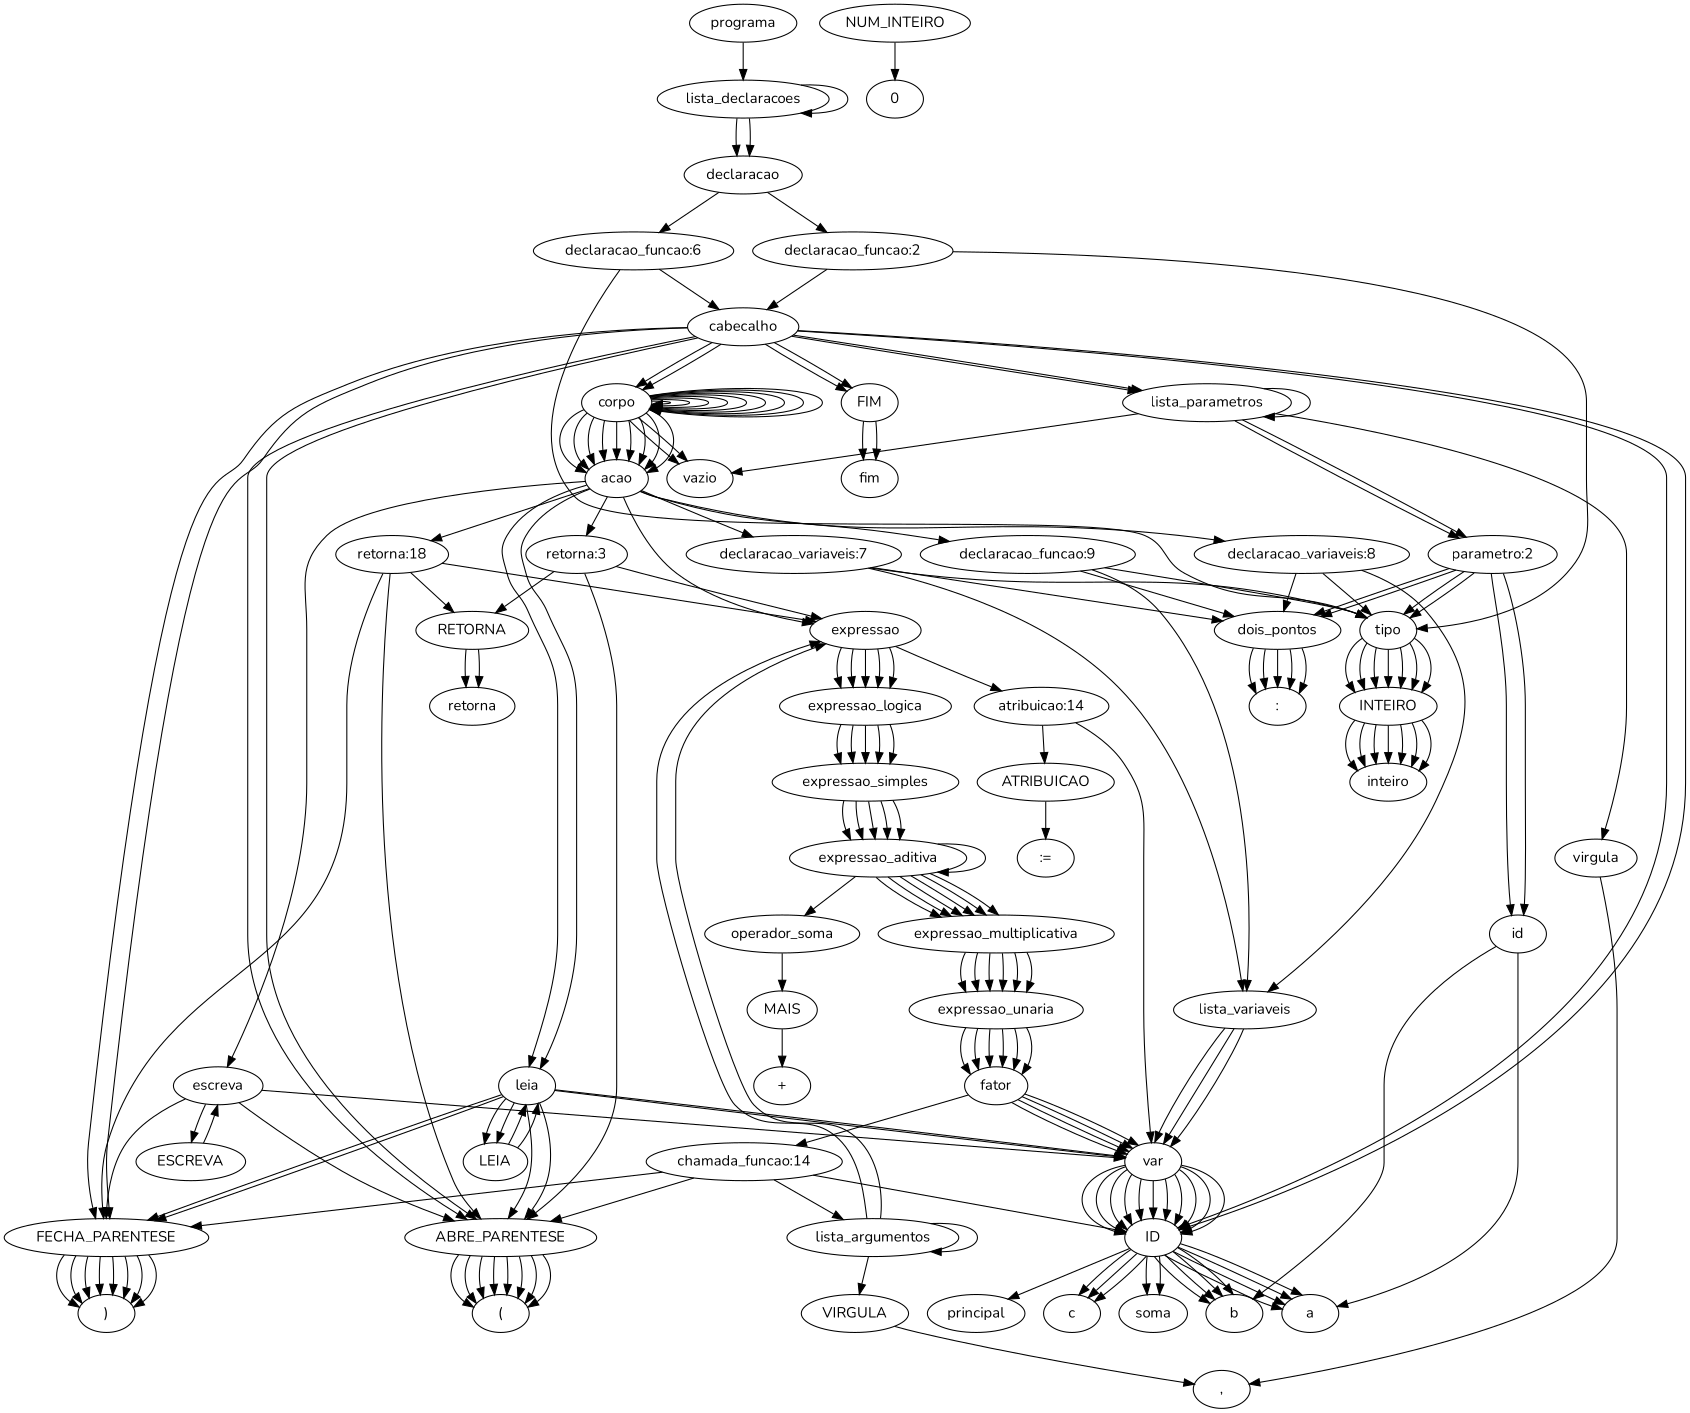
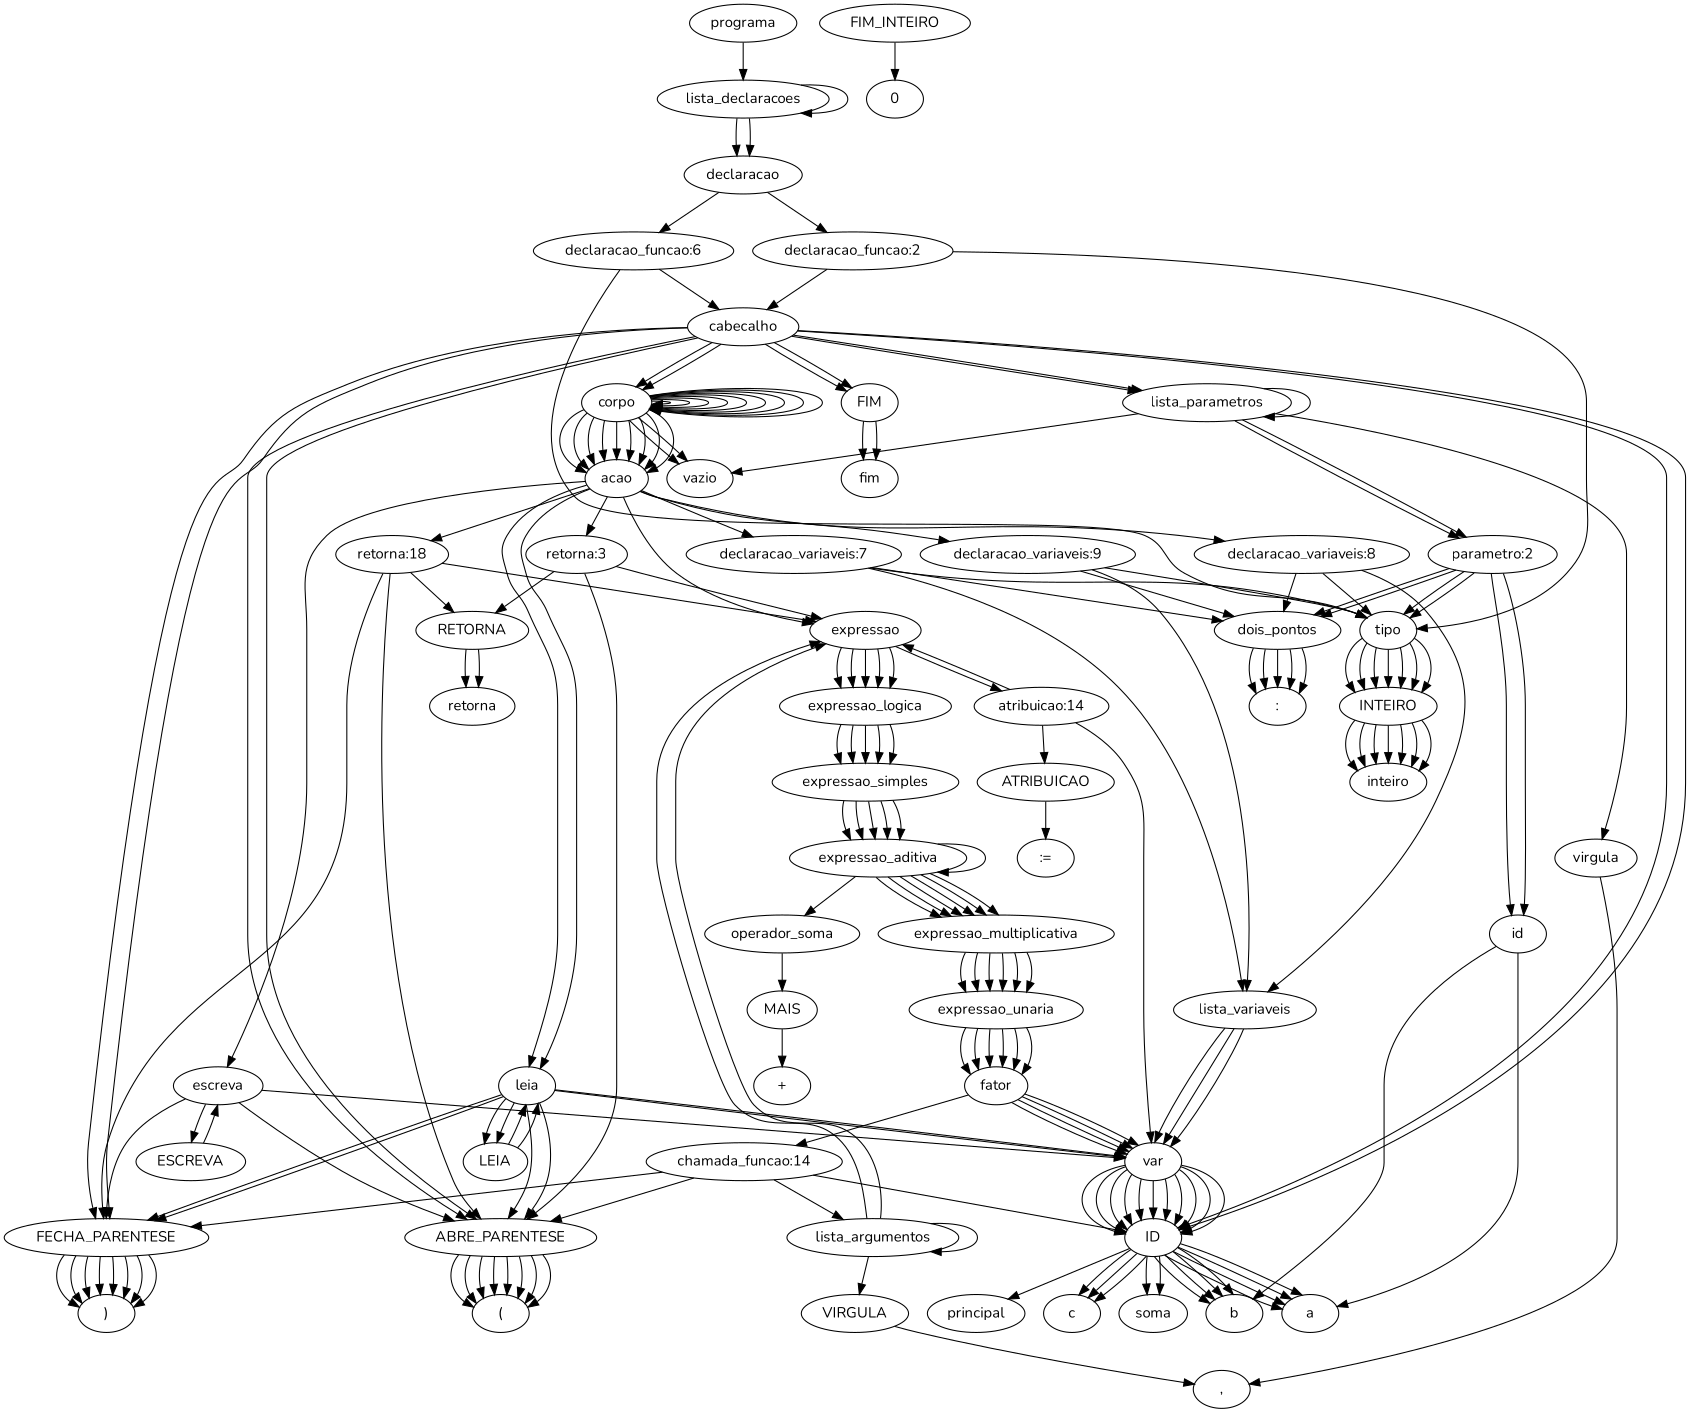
  digraph {
    fontname=Nunito
    node [fontname=Nunito]
    edge [fontname=Nunito]
    programa
    lista_declaracoes
    declaracao
    "declaracao_funcao:2"
    "declaracao_funcao:6"
    tipo
    cabecalho
    INTEIRO
    ID
    ABRE_PARENTESE
    lista_parametros
    FECHA_PARENTESE
    corpo
    FIM
    inteiro
    soma
    a
    b
    principal
    c
    "("
    "parametro:2"
    virgula
    vazio
    ")"
    acao
    fim
    dois_pontos
    id
    ","
    ":"
    "retorna:3"
    expressao
    "declaracao_variaveis:7"
    "declaracao_variaveis:8"
-   "declaracao_variaveis:9" [label="declaracao_funcao:9"]
+   "declaracao_variaveis:9"
    leia
    escreva
    "retorna:18"
    RETORNA
    expressao_logica
    "atribuicao:14"
    lista_variaveis
    var
    LEIA
    ESCREVA
    retorna
    expressao_simples
    ATRIBUICAO
    expressao_aditiva
    expressao_multiplicativa
    operador_soma
    expressao_unaria
    MAIS
    fator
    "chamada_funcao:14"
    lista_argumentos
    "+"
    ":="
    VIRGULA
-   NUM_INTEIRO
+   NUM_INTEIRO [label=FIM_INTEIRO]
    0
    programa -> lista_declaracoes
    lista_declaracoes -> lista_declaracoes
    lista_declaracoes -> declaracao
    lista_declaracoes -> declaracao
    declaracao -> "declaracao_funcao:2"
    declaracao -> "declaracao_funcao:6"
    "declaracao_funcao:2" -> tipo
    "declaracao_funcao:2" -> cabecalho
    "declaracao_funcao:6" -> tipo
    "declaracao_funcao:6" -> cabecalho
    tipo -> INTEIRO
    tipo -> INTEIRO
    tipo -> INTEIRO
    tipo -> INTEIRO
    tipo -> INTEIRO
    tipo -> INTEIRO
    tipo -> INTEIRO
    cabecalho -> ID
    cabecalho -> ID
    cabecalho -> ABRE_PARENTESE
    cabecalho -> ABRE_PARENTESE
    cabecalho -> lista_parametros
    cabecalho -> lista_parametros
    cabecalho -> FECHA_PARENTESE
    cabecalho -> FECHA_PARENTESE
    cabecalho -> corpo
    cabecalho -> corpo
    cabecalho -> FIM
    cabecalho -> FIM
    INTEIRO -> inteiro
    INTEIRO -> inteiro
    INTEIRO -> inteiro
    INTEIRO -> inteiro
    INTEIRO -> inteiro
    INTEIRO -> inteiro
    INTEIRO -> inteiro
    ID -> soma
    ID -> soma
    ID -> a
    ID -> a
    ID -> a
    ID -> a
    ID -> b
    ID -> b
    ID -> b
    ID -> b
    ID -> principal
    ID -> c
    ID -> c
    ID -> c
    ABRE_PARENTESE -> "("
    ABRE_PARENTESE -> "("
    ABRE_PARENTESE -> "("
    ABRE_PARENTESE -> "("
    ABRE_PARENTESE -> "("
    ABRE_PARENTESE -> "("
    ABRE_PARENTESE -> "("
    ABRE_PARENTESE -> "("
    lista_parametros -> lista_parametros
    lista_parametros -> "parametro:2"
    lista_parametros -> "parametro:2"
    lista_parametros -> virgula
    lista_parametros -> vazio
    FECHA_PARENTESE -> ")"
    FECHA_PARENTESE -> ")"
    FECHA_PARENTESE -> ")"
    FECHA_PARENTESE -> ")"
    FECHA_PARENTESE -> ")"
    FECHA_PARENTESE -> ")"
    FECHA_PARENTESE -> ")"
    FECHA_PARENTESE -> ")"
    corpo -> corpo
    corpo -> corpo
    corpo -> corpo
    corpo -> corpo
    corpo -> corpo
    corpo -> corpo
    corpo -> corpo
    corpo -> corpo
    corpo -> corpo
    corpo -> vazio
    corpo -> vazio
    corpo -> acao
    corpo -> acao
    corpo -> acao
    corpo -> acao
    corpo -> acao
    corpo -> acao
    corpo -> acao
    corpo -> acao
    corpo -> acao
    FIM -> fim
    FIM -> fim
    "parametro:2" -> tipo
    "parametro:2" -> tipo
    "parametro:2" -> dois_pontos
    "parametro:2" -> dois_pontos
    "parametro:2" -> id
    "parametro:2" -> id
    virgula -> ","
    acao -> "retorna:3"
    acao -> expressao
    acao -> "declaracao_variaveis:7"
    acao -> "declaracao_variaveis:8"
    acao -> "declaracao_variaveis:9"
    acao -> leia
    acao -> leia
    acao -> escreva
    acao -> "retorna:18"
    dois_pontos -> ":"
    dois_pontos -> ":"
    dois_pontos -> ":"
    dois_pontos -> ":"
    dois_pontos -> ":"
    id -> a
    id -> b
    "retorna:3" -> ABRE_PARENTESE
    "retorna:3" -> expressao
    "retorna:3" -> RETORNA
    expressao -> expressao_logica
    expressao -> expressao_logica
    expressao -> expressao_logica
    expressao -> expressao_logica
    expressao -> expressao_logica
    expressao -> "atribuicao:14"
    "declaracao_variaveis:7" -> tipo
    "declaracao_variaveis:7" -> dois_pontos
    "declaracao_variaveis:7" -> lista_variaveis
    "declaracao_variaveis:8" -> tipo
    "declaracao_variaveis:8" -> dois_pontos
    "declaracao_variaveis:8" -> lista_variaveis
    "declaracao_variaveis:9" -> tipo
    "declaracao_variaveis:9" -> dois_pontos
    "declaracao_variaveis:9" -> lista_variaveis
    leia -> ABRE_PARENTESE
    leia -> ABRE_PARENTESE
    leia -> FECHA_PARENTESE
    leia -> FECHA_PARENTESE
    leia -> var
    leia -> var
    leia -> LEIA
    leia -> LEIA
    escreva -> ABRE_PARENTESE
    escreva -> FECHA_PARENTESE
    escreva -> var
    escreva -> ESCREVA
    "retorna:18" -> ABRE_PARENTESE
    "retorna:18" -> FECHA_PARENTESE
    "retorna:18" -> expressao
    "retorna:18" -> RETORNA
    RETORNA -> retorna
    RETORNA -> retorna
    expressao_logica -> expressao_simples
    expressao_logica -> expressao_simples
    expressao_logica -> expressao_simples
    expressao_logica -> expressao_simples
    expressao_logica -> expressao_simples
+   "atribuicao:14" -> expressao
    "atribuicao:14" -> var
    "atribuicao:14" -> ATRIBUICAO
    lista_variaveis -> var
    lista_variaveis -> var
    lista_variaveis -> var
    var -> ID
    var -> ID
    var -> ID
    var -> ID
    var -> ID
    var -> ID
    var -> ID
    var -> ID
    var -> ID
    var -> ID
    var -> ID
    LEIA -> leia
    LEIA -> leia
    ESCREVA -> escreva
    expressao_simples -> expressao_aditiva
    expressao_simples -> expressao_aditiva
    expressao_simples -> expressao_aditiva
    expressao_simples -> expressao_aditiva
    expressao_simples -> expressao_aditiva
    ATRIBUICAO -> ":="
    expressao_aditiva -> expressao_aditiva
    expressao_aditiva -> expressao_multiplicativa
    expressao_aditiva -> expressao_multiplicativa
    expressao_aditiva -> expressao_multiplicativa
    expressao_aditiva -> expressao_multiplicativa
    expressao_aditiva -> expressao_multiplicativa
    expressao_aditiva -> expressao_multiplicativa
    expressao_aditiva -> operador_soma
    expressao_multiplicativa -> expressao_unaria
    expressao_multiplicativa -> expressao_unaria
    expressao_multiplicativa -> expressao_unaria
    expressao_multiplicativa -> expressao_unaria
    expressao_multiplicativa -> expressao_unaria
    expressao_multiplicativa -> expressao_unaria
    operador_soma -> MAIS
    expressao_unaria -> fator
    expressao_unaria -> fator
    expressao_unaria -> fator
    expressao_unaria -> fator
    expressao_unaria -> fator
    expressao_unaria -> fator
    MAIS -> "+"
    fator -> var
    fator -> var
    fator -> var
    fator -> var
    fator -> "chamada_funcao:14"
    "chamada_funcao:14" -> ID
    "chamada_funcao:14" -> ABRE_PARENTESE
    "chamada_funcao:14" -> FECHA_PARENTESE
    "chamada_funcao:14" -> lista_argumentos
    lista_argumentos -> expressao
    lista_argumentos -> expressao
    lista_argumentos -> lista_argumentos
    lista_argumentos -> VIRGULA
    VIRGULA -> ","
    NUM_INTEIRO -> 0
  }
